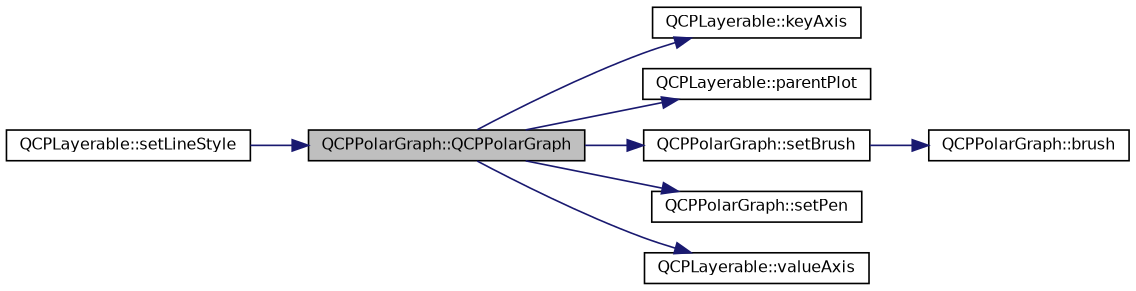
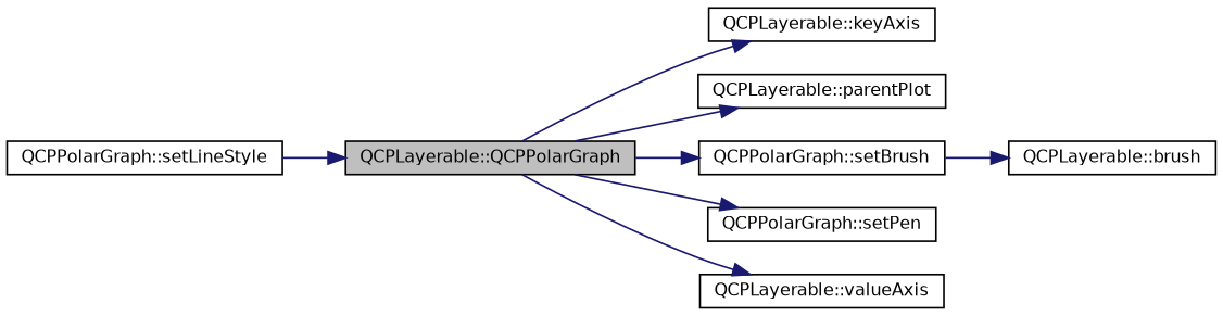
  digraph {
    rankdir=LR
    node [color=black fillcolor=white fontname=Helvetica fontsize=10 shape=record style=filled]
    edge [color=midnightblue fontname=Helvetica fontsize=10 labelfontname=Helvetica labelfontsize=10 style=solid]
-   n1 [fillcolor=grey75 fontcolor=black height=0.2 label="QCPPolarGraph::QCPPolarGraph" width=0.4]
+   n1 [fillcolor=grey75 fontcolor=black height=0.2 label="QCPLayerable::QCPPolarGraph" width=0.4]
    n2 [height=0.2 label="QCPLayerable::keyAxis" width=0.4]
    n3 [height=0.2 label="QCPLayerable::parentPlot" width=0.4]
    n4 [height=0.2 label="QCPPolarGraph::setBrush" width=0.4]
    n5 [height=0.2 label="QCPPolarGraph::setPen" width=0.4]
    n6 [height=0.2 label="QCPLayerable::valueAxis" width=0.4]
-   n7 [height=0.2 label="QCPPolarGraph::brush" width=0.4]
-   n8 [height=0.2 label="QCPLayerable::setLineStyle" width=0.4]
+   n7 [height=0.2 label="QCPLayerable::brush" width=0.4]
+   n8 [height=0.2 label="QCPPolarGraph::setLineStyle" width=0.4]
    n1 -> n2
    n1 -> n3
    n1 -> n4
    n1 -> n5
    n1 -> n6
    n4 -> n7
    n8 -> n1
  }
